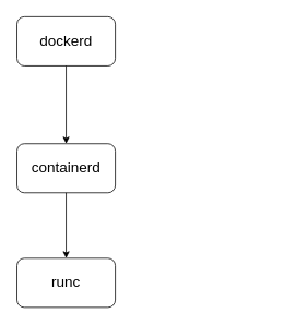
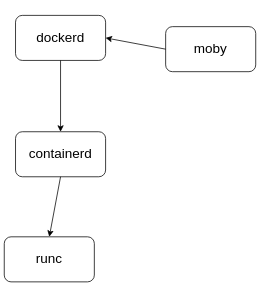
  <mxCell id="0" />
  <mxCell id="1" parent="0" />
  <mxCell id="2" value="dockerd" style="rounded=1;whiteSpace=wrap;html=1;fontSize=18;" vertex="1" parent="1"><mxGeometry x="20" y="20" width="120" height="60" as="geometry" /></mxCell>
  <mxCell id="3" value="containerd" style="rounded=1;whiteSpace=wrap;html=1;fontSize=18;" vertex="1" parent="1"><mxGeometry x="20" y="175" width="120" height="60" as="geometry" /></mxCell>
- <mxCell id="4" value="runc" style="rounded=1;whiteSpace=wrap;html=1;fontSize=18;" vertex="1" parent="1"><mxGeometry x="20" y="315" width="120" height="60" as="geometry" /></mxCell>
+ <mxCell id="4" value="runc" style="rounded=1;whiteSpace=wrap;html=1;fontSize=18;" vertex="1" parent="1"><mxGeometry x="5" y="315" width="120" height="60" as="geometry" /></mxCell>
  <mxCell id="5" value="" style="endArrow=classic;html=1;exitX=0.5;exitY=1;exitDx=0;exitDy=0;entryX=0.5;entryY=0;entryDx=0;entryDy=0;" edge="1" parent="1" source="3" target="4"><mxGeometry width="50" height="50" relative="1" as="geometry"><mxPoint x="-40" y="465" as="sourcePoint" /><mxPoint x="10" y="415" as="targetPoint" /></mxGeometry></mxCell>
  <mxCell id="6" value="" style="endArrow=classic;html=1;entryX=0.5;entryY=0;entryDx=0;entryDy=0;exitX=0.5;exitY=1;exitDx=0;exitDy=0;" edge="1" parent="1" source="2" target="3"><mxGeometry width="50" height="50" relative="1" as="geometry"><mxPoint x="-40" y="465" as="sourcePoint" /><mxPoint x="10" y="415" as="targetPoint" /></mxGeometry></mxCell>
+ <mxCell id="7" value="moby" style="rounded=1;whiteSpace=wrap;html=1;fontSize=18;" vertex="1" parent="1"><mxGeometry x="220" y="35" width="120" height="60" as="geometry" /></mxCell>
+ <mxCell id="8" value="" style="endArrow=classic;html=1;entryX=1;entryY=0.5;entryDx=0;entryDy=0;exitX=0;exitY=0.5;exitDx=0;exitDy=0;" edge="1" parent="1" source="7" target="2"><mxGeometry width="50" height="50" relative="1" as="geometry"><mxPoint x="20" y="445" as="sourcePoint" /><mxPoint x="70" y="395" as="targetPoint" /></mxGeometry></mxCell>
